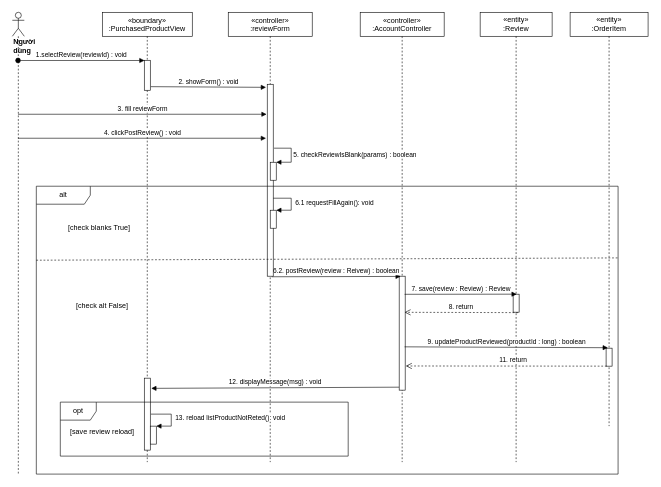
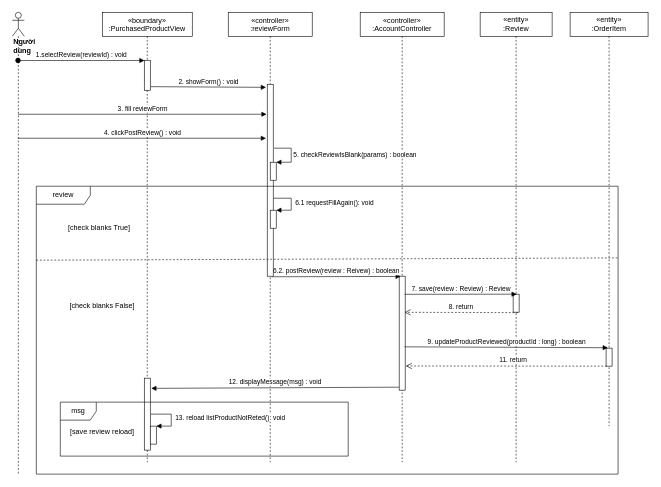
  <mxCell id="0" />
  <mxCell id="1" parent="0" />
  <mxCell id="2" value="«boundary»&#10;:PurchasedProductView" style="shape=umlLifeline;perimeter=lifelinePerimeter;container=1;collapsible=0;recursiveResize=0;rounded=0;shadow=0;strokeWidth=1;" parent="1" vertex="1"><mxGeometry x="170" y="20" width="150" height="750" as="geometry" /></mxCell>
  <mxCell id="3" value="" style="html=1;points=[];perimeter=orthogonalPerimeter;" parent="2" vertex="1"><mxGeometry x="70" y="80" width="10" height="50" as="geometry" /></mxCell>
  <mxCell id="4" value="«controller»&#10;:AccountController" style="shape=umlLifeline;perimeter=lifelinePerimeter;container=1;collapsible=0;recursiveResize=0;rounded=0;shadow=0;strokeWidth=1;size=40;" parent="1" vertex="1"><mxGeometry x="600" y="20" width="140" height="750" as="geometry" /></mxCell>
  <mxCell id="5" value="" style="points=[];perimeter=orthogonalPerimeter;rounded=0;shadow=0;strokeWidth=1;" parent="4" vertex="1"><mxGeometry x="65" y="440" width="10" height="190" as="geometry" /></mxCell>
  <mxCell id="6" value="&lt;div&gt;&lt;b&gt;Người dùng&lt;/b&gt;&lt;/div&gt;" style="shape=umlLifeline;participant=umlActor;perimeter=lifelinePerimeter;whiteSpace=wrap;html=1;container=1;collapsible=0;recursiveResize=0;verticalAlign=top;spacingTop=36;outlineConnect=0;align=left;" parent="1" vertex="1"><mxGeometry x="20" y="20" width="20" height="770" as="geometry" /></mxCell>
  <mxCell id="7" value="1.selectReview(reviewId) : void" style="html=1;verticalAlign=bottom;startArrow=oval;startFill=1;endArrow=block;startSize=8;entryX=0.04;entryY=0.007;entryDx=0;entryDy=0;entryPerimeter=0;" parent="1" source="6" target="3" edge="1"><mxGeometry width="60" relative="1" as="geometry"><mxPoint x="320" y="170" as="sourcePoint" /><mxPoint x="203" y="100" as="targetPoint" /></mxGeometry></mxCell>
  <mxCell id="8" value="&lt;span&gt;«entity»&lt;br&gt;&lt;/span&gt;:Review" style="shape=umlLifeline;perimeter=lifelinePerimeter;whiteSpace=wrap;html=1;container=1;collapsible=0;recursiveResize=0;outlineConnect=0;" parent="1" vertex="1"><mxGeometry x="800" y="20" width="120" height="750" as="geometry" /></mxCell>
  <mxCell id="9" value="" style="points=[];perimeter=orthogonalPerimeter;rounded=0;shadow=0;strokeWidth=1;" parent="8" vertex="1"><mxGeometry x="55" y="470" width="10" height="30" as="geometry" /></mxCell>
  <mxCell id="10" value="7. save(review : Review) : Review" style="html=1;verticalAlign=bottom;endArrow=block;entryX=0.6;entryY=0;entryDx=0;entryDy=0;entryPerimeter=0;exitX=0.9;exitY=0.159;exitDx=0;exitDy=0;exitPerimeter=0;" parent="1" source="5" target="9" edge="1"><mxGeometry width="80" relative="1" as="geometry"><mxPoint x="804" y="440" as="sourcePoint" /><mxPoint x="760" y="370" as="targetPoint" /></mxGeometry></mxCell>
  <mxCell id="11" value="8. return" style="html=1;verticalAlign=bottom;endArrow=open;dashed=1;endSize=8;exitX=0.8;exitY=1.025;exitDx=0;exitDy=0;exitPerimeter=0;entryX=0.9;entryY=0.317;entryDx=0;entryDy=0;entryPerimeter=0;" parent="1" source="9" target="5" edge="1"><mxGeometry relative="1" as="geometry"><mxPoint x="760" y="370" as="sourcePoint" /><mxPoint x="690" y="521" as="targetPoint" /></mxGeometry></mxCell>
  <mxCell id="12" value="3. fill reviewForm" style="html=1;verticalAlign=bottom;endArrow=block;" parent="1" source="6" edge="1"><mxGeometry width="80" relative="1" as="geometry"><mxPoint x="320" y="280" as="sourcePoint" /><mxPoint x="444" y="190" as="targetPoint" /></mxGeometry></mxCell>
  <mxCell id="13" value="6.2. postReview(review : Reivew) : boolean" style="html=1;verticalAlign=bottom;endArrow=block;entryX=0.26;entryY=0.002;entryDx=0;entryDy=0;entryPerimeter=0;exitX=0.74;exitY=1.003;exitDx=0;exitDy=0;exitPerimeter=0;" parent="1" source="21" target="5" edge="1"><mxGeometry width="80" relative="1" as="geometry"><mxPoint x="470" y="400" as="sourcePoint" /><mxPoint x="530" y="380" as="targetPoint" /></mxGeometry></mxCell>
  <mxCell id="14" value="4. clickPostReview() : void" style="html=1;verticalAlign=bottom;endArrow=block;" parent="1" source="6" edge="1"><mxGeometry width="80" relative="1" as="geometry"><mxPoint x="340" y="380" as="sourcePoint" /><mxPoint x="443" y="230" as="targetPoint" /></mxGeometry></mxCell>
  <mxCell id="15" value="&lt;span&gt;«entity»&lt;br&gt;&lt;/span&gt;:OrderItem" style="shape=umlLifeline;perimeter=lifelinePerimeter;whiteSpace=wrap;html=1;container=1;collapsible=0;recursiveResize=0;outlineConnect=0;" parent="1" vertex="1"><mxGeometry x="950" y="20" width="130" height="690" as="geometry" /></mxCell>
  <mxCell id="16" value="" style="points=[];perimeter=orthogonalPerimeter;rounded=0;shadow=0;strokeWidth=1;" parent="15" vertex="1"><mxGeometry x="60" y="560" width="10" height="30" as="geometry" /></mxCell>
  <mxCell id="17" value="9. updateProductReviewed(productId : long) : boolean" style="html=1;verticalAlign=bottom;endArrow=block;entryX=0.3;entryY=-0.025;entryDx=0;entryDy=0;entryPerimeter=0;exitX=0.9;exitY=0.62;exitDx=0;exitDy=0;exitPerimeter=0;" parent="1" source="5" target="16" edge="1"><mxGeometry width="80" relative="1" as="geometry"><mxPoint x="690" y="579" as="sourcePoint" /><mxPoint x="910" y="463" as="targetPoint" /></mxGeometry></mxCell>
  <mxCell id="18" value="11. return" style="html=1;verticalAlign=bottom;endArrow=open;dashed=1;endSize=8;exitX=0.1;exitY=1;exitDx=0;exitDy=0;exitPerimeter=0;entryX=1.1;entryY=0.788;entryDx=0;entryDy=0;entryPerimeter=0;" parent="1" source="16" target="5" edge="1"><mxGeometry x="-0.071" y="-1" relative="1" as="geometry"><mxPoint x="660" y="470" as="sourcePoint" /><mxPoint x="580" y="470" as="targetPoint" /><mxPoint as="offset" /></mxGeometry></mxCell>
  <mxCell id="19" value="«controller»&#10;:reviewForm" style="shape=umlLifeline;perimeter=lifelinePerimeter;container=1;collapsible=0;recursiveResize=0;rounded=0;shadow=0;strokeWidth=1;size=40;" parent="1" vertex="1"><mxGeometry x="380" y="20" width="140" height="750" as="geometry" /></mxCell>
  <mxCell id="20" value="2. showForm() : void" style="html=1;verticalAlign=bottom;endArrow=block;exitX=1.1;exitY=0.88;exitDx=0;exitDy=0;exitPerimeter=0;entryX=-0.2;entryY=0.016;entryDx=0;entryDy=0;entryPerimeter=0;" parent="1" source="3" target="21" edge="1"><mxGeometry width="80" relative="1" as="geometry"><mxPoint x="440" y="170" as="sourcePoint" /><mxPoint x="420" y="170" as="targetPoint" /></mxGeometry></mxCell>
  <mxCell id="21" value="" style="html=1;points=[];perimeter=orthogonalPerimeter;" parent="1" vertex="1"><mxGeometry x="445" y="140" width="10" height="320" as="geometry" /></mxCell>
  <mxCell id="22" value="" style="html=1;points=[];perimeter=orthogonalPerimeter;" parent="1" vertex="1"><mxGeometry x="450" y="270" width="10" height="30" as="geometry" /></mxCell>
  <mxCell id="23" value="5. checkReviewIsBlank(params) : boolean" style="edgeStyle=orthogonalEdgeStyle;html=1;align=left;spacingLeft=2;endArrow=block;rounded=0;entryX=1;entryY=0;exitX=1.14;exitY=0.333;exitDx=0;exitDy=0;exitPerimeter=0;" parent="1" source="21" target="22" edge="1"><mxGeometry relative="1" as="geometry"><mxPoint x="455" y="180" as="sourcePoint" /><Array as="points"><mxPoint x="485" y="247" /><mxPoint x="485" y="270" /></Array></mxGeometry></mxCell>
- <mxCell id="24" value="alt" style="shape=umlFrame;whiteSpace=wrap;html=1;width=90;height=30;" parent="1" vertex="1"><mxGeometry x="60" y="310" width="970" height="480" as="geometry" /></mxCell>
+ <mxCell id="24" value="review" style="shape=umlFrame;whiteSpace=wrap;html=1;width=90;height=30;" parent="1" vertex="1"><mxGeometry x="60" y="310" width="970" height="480" as="geometry" /></mxCell>
  <mxCell id="25" value="" style="html=1;points=[];perimeter=orthogonalPerimeter;" parent="1" vertex="1"><mxGeometry x="240" y="630" width="10" height="120" as="geometry" /></mxCell>
  <mxCell id="26" value="&lt;span style=&quot;font-family: &amp;#34;helvetica&amp;#34;&quot;&gt;12. displayMessage(msg) : void&lt;/span&gt;" style="html=1;verticalAlign=bottom;endArrow=block;exitX=-0.02;exitY=0.974;exitDx=0;exitDy=0;exitPerimeter=0;entryX=1.16;entryY=0.142;entryDx=0;entryDy=0;entryPerimeter=0;" parent="1" source="5" target="25" edge="1"><mxGeometry width="80" relative="1" as="geometry"><mxPoint x="610" y="652" as="sourcePoint" /><mxPoint x="260" y="653" as="targetPoint" /></mxGeometry></mxCell>
  <mxCell id="27" value="" style="html=1;points=[];perimeter=orthogonalPerimeter;" parent="1" vertex="1"><mxGeometry x="450" y="350" width="10" height="30" as="geometry" /></mxCell>
  <mxCell id="28" value="&amp;nbsp;6.1 requestFillAgain(): void" style="edgeStyle=orthogonalEdgeStyle;html=1;align=left;spacingLeft=2;endArrow=block;rounded=0;entryX=1;entryY=0;" parent="1" target="27" edge="1"><mxGeometry relative="1" as="geometry"><mxPoint x="455" y="330" as="sourcePoint" /><Array as="points"><mxPoint x="485" y="330" /></Array></mxGeometry></mxCell>
  <mxCell id="29" value="" style="endArrow=none;dashed=1;html=1;entryX=0.999;entryY=0.249;entryDx=0;entryDy=0;entryPerimeter=0;exitX=0;exitY=0.257;exitDx=0;exitDy=0;exitPerimeter=0;" parent="1" source="24" target="24" edge="1"><mxGeometry width="50" height="50" relative="1" as="geometry"><mxPoint x="80" y="417" as="sourcePoint" /><mxPoint x="1050" y="410" as="targetPoint" /></mxGeometry></mxCell>
  <mxCell id="30" value="[check blanks True]" style="text;html=1;strokeColor=none;fillColor=none;align=center;verticalAlign=middle;whiteSpace=wrap;rounded=0;" parent="1" vertex="1"><mxGeometry x="110" y="370" width="110" height="20" as="geometry" /></mxCell>
- <mxCell id="31" value="[check alt False]" style="text;html=1;strokeColor=none;fillColor=none;align=center;verticalAlign=middle;whiteSpace=wrap;rounded=0;" parent="1" vertex="1"><mxGeometry x="110" y="500" width="120" height="20" as="geometry" /></mxCell>
+ <mxCell id="31" value="[check blanks False]" style="text;html=1;strokeColor=none;fillColor=none;align=center;verticalAlign=middle;whiteSpace=wrap;rounded=0;" parent="1" vertex="1"><mxGeometry x="110" y="500" width="120" height="20" as="geometry" /></mxCell>
  <mxCell id="32" value="" style="html=1;points=[];perimeter=orthogonalPerimeter;" parent="1" vertex="1"><mxGeometry x="250" y="710" width="10" height="30" as="geometry" /></mxCell>
  <mxCell id="33" value="&amp;nbsp;13. reload listProductNotReted(): void" style="edgeStyle=orthogonalEdgeStyle;html=1;align=left;spacingLeft=2;endArrow=block;rounded=0;entryX=1;entryY=0;" parent="1" target="32" edge="1"><mxGeometry relative="1" as="geometry"><mxPoint x="251" y="690" as="sourcePoint" /><Array as="points"><mxPoint x="251" y="690" /><mxPoint x="285" y="690" /><mxPoint x="285" y="710" /></Array></mxGeometry></mxCell>
- <mxCell id="34" value="opt" style="shape=umlFrame;whiteSpace=wrap;html=1;" parent="1" vertex="1"><mxGeometry x="100" y="670" width="480" height="90" as="geometry" /></mxCell>
+ <mxCell id="34" value="msg" style="shape=umlFrame;whiteSpace=wrap;html=1;" parent="1" vertex="1"><mxGeometry x="100" y="670" width="480" height="90" as="geometry" /></mxCell>
  <mxCell id="35" value="[save review reload]" style="text;html=1;strokeColor=none;fillColor=none;align=center;verticalAlign=middle;whiteSpace=wrap;rounded=0;" parent="1" vertex="1"><mxGeometry x="110" y="710" width="120" height="20" as="geometry" /></mxCell>
